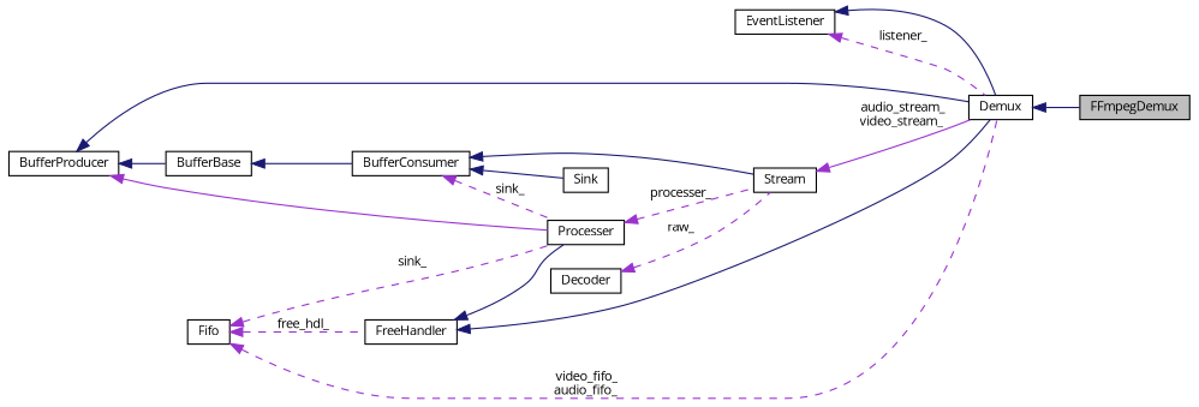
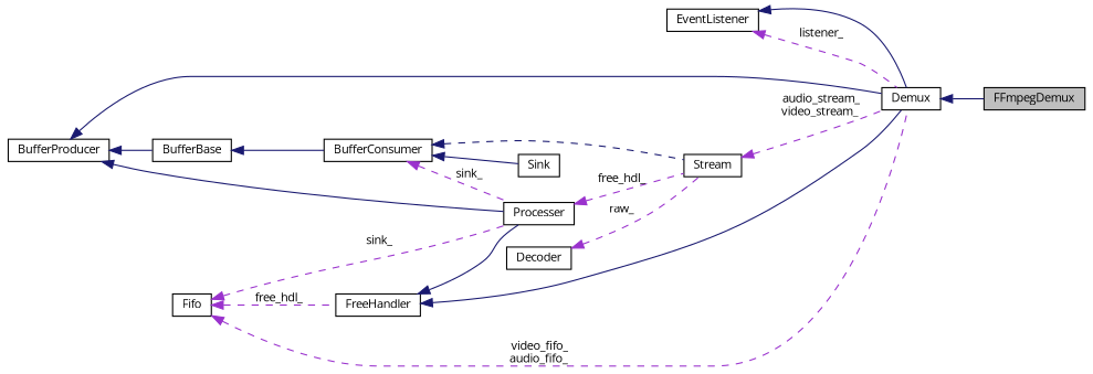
  digraph {
    fontname="Open Sans"
    rankdir=LR
    node [color=black fillcolor=white fontname="Open Sans" fontsize=10 shape=record style=filled]
    edge [color=midnightblue dir=back fontname="Open Sans" fontsize=10 labelfontname=Helvetica labelfontsize=10 style=solid]
    n1 [fillcolor=grey75 fontcolor=black height=0.2 label=FFmpegDemux width=0.4]
    n2 [height=0.2 label=Demux width=0.4]
    n3 [height=0.2 label=EventListener width=0.4]
    n4 [height=0.2 label=BufferProducer width=0.4]
    n5 [height=0.2 label=Processer width=0.4]
    n6 [height=0.2 label=BufferBase width=0.4]
    n7 [height=0.2 label=Stream width=0.4]
    n8 [height=0.2 label=BufferConsumer width=0.4]
    n9 [height=0.2 label=Sink width=0.4]
    n10 [height=0.2 label=FreeHandler width=0.4]
    n11 [height=0.2 label=Fifo width=0.4]
    n12 [height=0.2 label=Decoder width=0.4]
    n2 -> n1
    n3 -> n2
    n3 -> n2 [color=darkorchid3 label=" listener_" style=dashed]
    n4 -> n2
-   n4 -> n5 [color=darkorchid3]
+   n4 -> n5
    n4 -> n6
-   n5 -> n7 [color=darkorchid3 label=" processer_" style=dashed]
+   n5 -> n7 [color=darkorchid3 label=" free_hdl_" style=dashed]
    n6 -> n8
-   n7 -> n2 [color=darkorchid3 label=" audio_stream_\nvideo_stream_"]
+   n7 -> n2 [color=darkorchid3 label=" audio_stream_\nvideo_stream_" style=dashed]
    n8 -> n5 [color=darkorchid3 label=" sink_" style=dashed]
-   n8 -> n7
+   n8 -> n7 [style=dashed]
    n8 -> n9
    n10 -> n2
    n10 -> n5
    n11 -> n2 [color=darkorchid3 label=" video_fifo_\naudio_fifo_" style=dashed]
    n11 -> n5 [color=darkorchid3 label=" sink_" style=dashed]
    n11 -> n10 [color=darkorchid3 label=" free_hdl_" style=dashed]
    n12 -> n7 [color=darkorchid3 label=" raw_" style=dashed]
  }
